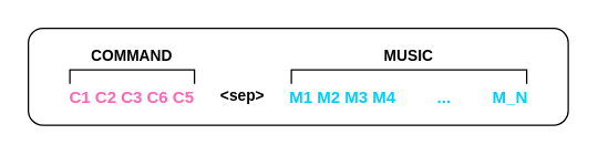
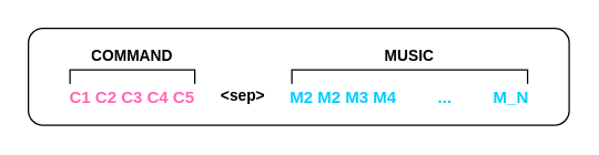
  <mxCell id="0" />
  <mxCell id="1" parent="0" />
  <mxCell id="2" value="" style="rounded=1;whiteSpace=wrap;html=1;strokeColor=default;" parent="1" vertex="1"><mxGeometry x="20" y="20" width="390" height="70" as="geometry" /></mxCell>
- <mxCell id="3" value="&lt;font color=&quot;#ff66b3&quot;&gt;&lt;b&gt;C1 C2 C3 C6 C5&lt;/b&gt;&lt;/font&gt;" style="text;strokeColor=none;fillColor=none;align=center;verticalAlign=middle;spacingLeft=4;spacingRight=4;overflow=hidden;points=[[0,0.5],[1,0.5]];portConstraint=eastwest;rotatable=0;whiteSpace=wrap;html=1;" parent="1" vertex="1"><mxGeometry x="40" y="60" width="110" height="20" as="geometry" /></mxCell>
+ <mxCell id="3" value="&lt;font color=&quot;#ff66b3&quot;&gt;&lt;b&gt;C1 C2 C3 C4 C5&lt;/b&gt;&lt;/font&gt;" style="text;strokeColor=none;fillColor=none;align=center;verticalAlign=middle;spacingLeft=4;spacingRight=4;overflow=hidden;points=[[0,0.5],[1,0.5]];portConstraint=eastwest;rotatable=0;whiteSpace=wrap;html=1;" parent="1" vertex="1"><mxGeometry x="40" y="60" width="110" height="20" as="geometry" /></mxCell>
  <mxCell id="4" value="&lt;font style=&quot;font-size: 11px;&quot;&gt;&lt;b&gt;COMMAND&lt;/b&gt;&lt;/font&gt;" style="text;strokeColor=none;fillColor=none;align=center;verticalAlign=middle;spacingLeft=4;spacingRight=4;overflow=hidden;points=[[0,0.5],[1,0.5]];portConstraint=eastwest;rotatable=0;whiteSpace=wrap;html=1;" parent="1" vertex="1"><mxGeometry x="50" y="30" width="90" height="20" as="geometry" /></mxCell>
- <mxCell id="5" value="&lt;font color=&quot;#00ccff&quot;&gt;&lt;b&gt;M1 M2 M3 M4&amp;nbsp; &amp;nbsp; &amp;nbsp; &amp;nbsp; &amp;nbsp;... &amp;nbsp; &amp;nbsp; &amp;nbsp; &amp;nbsp; M_N&lt;/b&gt;&lt;/font&gt;" style="text;strokeColor=none;fillColor=none;align=center;verticalAlign=middle;spacingLeft=4;spacingRight=4;overflow=hidden;points=[[0,0.5],[1,0.5]];portConstraint=eastwest;rotatable=0;whiteSpace=wrap;html=1;" parent="1" vertex="1"><mxGeometry x="190" y="60" width="210" height="20" as="geometry" /></mxCell>
+ <mxCell id="5" value="&lt;font color=&quot;#00ccff&quot;&gt;&lt;b&gt;M2 M2 M3 M4&amp;nbsp; &amp;nbsp; &amp;nbsp; &amp;nbsp; &amp;nbsp;... &amp;nbsp; &amp;nbsp; &amp;nbsp; &amp;nbsp; M_N&lt;/b&gt;&lt;/font&gt;" style="text;strokeColor=none;fillColor=none;align=center;verticalAlign=middle;spacingLeft=4;spacingRight=4;overflow=hidden;points=[[0,0.5],[1,0.5]];portConstraint=eastwest;rotatable=0;whiteSpace=wrap;html=1;" parent="1" vertex="1"><mxGeometry x="190" y="60" width="210" height="20" as="geometry" /></mxCell>
  <mxCell id="6" value="&lt;span style=&quot;font-size: 11px;&quot;&gt;&lt;b&gt;&amp;lt;sep&amp;gt;&lt;/b&gt;&lt;/span&gt;" style="text;strokeColor=none;fillColor=none;align=center;verticalAlign=middle;spacingLeft=4;spacingRight=4;overflow=hidden;points=[[0,0.5],[1,0.5]];portConstraint=eastwest;rotatable=0;whiteSpace=wrap;html=1;" parent="1" vertex="1"><mxGeometry x="140" y="59" width="70" height="20" as="geometry" /></mxCell>
  <mxCell id="7" value="&lt;font style=&quot;font-size: 11px;&quot;&gt;&lt;b&gt;MUSIC&lt;/b&gt;&lt;/font&gt;" style="text;strokeColor=none;fillColor=none;align=center;verticalAlign=middle;spacingLeft=4;spacingRight=4;overflow=hidden;points=[[0,0.5],[1,0.5]];portConstraint=eastwest;rotatable=0;whiteSpace=wrap;html=1;" parent="1" vertex="1"><mxGeometry x="210" y="30" width="170" height="20" as="geometry" /></mxCell>
  <mxCell id="8" value="" style="endArrow=none;html=1;rounded=0;startArrow=none;startFill=0;strokeColor=default;endFill=0;" edge="1" parent="1"><mxGeometry width="50" height="50" relative="1" as="geometry"><mxPoint x="380" y="60" as="sourcePoint" /><mxPoint x="210" y="60" as="targetPoint" /><Array as="points"><mxPoint x="380" y="50" /><mxPoint x="210" y="50" /></Array></mxGeometry></mxCell>
  <mxCell id="9" value="" style="endArrow=none;html=1;rounded=0;startArrow=none;startFill=0;strokeColor=default;endFill=0;" edge="1" parent="1"><mxGeometry width="50" height="50" relative="1" as="geometry"><mxPoint x="140" y="60" as="sourcePoint" /><mxPoint x="50" y="60" as="targetPoint" /><Array as="points"><mxPoint x="140" y="50" /><mxPoint x="50" y="50" /></Array></mxGeometry></mxCell>
